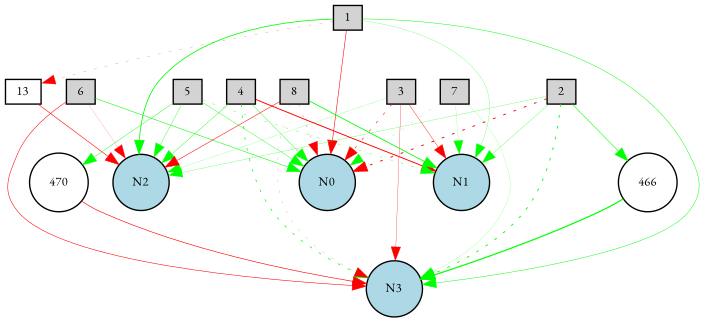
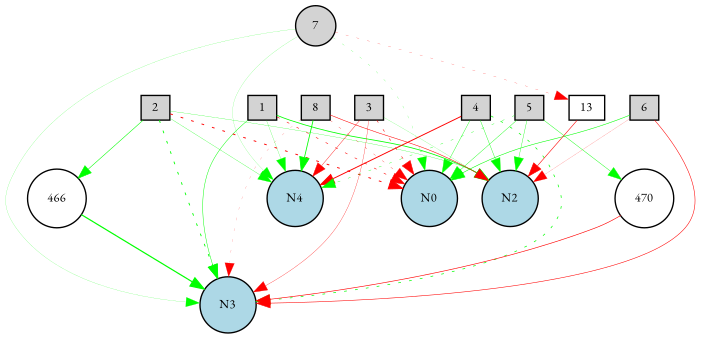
  digraph {
    fontname="EB Garamond"
    node [fillcolor=lightgray fontname="EB Garamond" fontsize=9 shape=box style=filled]
    edge [color=green fontname="EB Garamond" style=solid]
    1 [height=0.2 width=0.2]
    N0 [fillcolor=lightblue height=0.2 shape=circle width=0.2]
-   N1 [fillcolor=lightblue height=0.2 shape=circle width=0.2]
+   N1 [fillcolor=lightblue height=0.2 shape=circle width=0.2 label=N4]
    N2 [fillcolor=lightblue height=0.2 shape=circle width=0.2]
    N3 [fillcolor=lightblue height=0.2 shape=circle width=0.2]
    2 [height=0.2 width=0.2]
    n7 [fillcolor=white height=0.2 label=466 shape=circle width=0.2]
    3 [height=0.2 width=0.2]
    4 [height=0.2 width=0.2]
    5 [height=0.2 width=0.2]
    n11 [fillcolor=white height=0.2 label=470 shape=circle width=0.2]
    6 [height=0.2 width=0.2]
-   7 [height=0.2 width=0.2]
+   7 [height=0.2 shape=circle width=0.2]
    13 [fillcolor=white height=0.2 width=0.2]
    8 [height=0.2 width=0.2]
-   1 -> N0 [color=red penwidth=0.4048711516930694]
+   1 -> N0 [color=red penwidth=0.4048711516930694 style=dotted]
    1 -> N1 [penwidth=0.16132739052091827]
    1 -> N2 [penwidth=0.5791924968098892]
    1 -> N3 [penwidth=0.3360765514363474]
    2 -> N0 [color=red penwidth=0.684775716816986 style=dotted]
    2 -> N1 [penwidth=0.19383165602878188]
    2 -> N2 [penwidth=0.18080428704003587]
    2 -> N3 [penwidth=0.636212657197583 style=dotted]
    2 -> n7 [penwidth=0.3969977562023568]
    n7 -> N3 [penwidth=0.8692335662896761]
    3 -> N0 [color=red penwidth=0.4001927225719655 style=dotted]
    3 -> N1 [color=red penwidth=0.2745635469385054]
    3 -> N2 [penwidth=0.11641933922185049]
    3 -> N3 [color=red penwidth=0.20987785810445583]
    4 -> N0 [penwidth=0.28023972031343025]
    4 -> N1 [color=red penwidth=0.6936976019742789]
    4 -> N2 [penwidth=0.28266167373325324]
    4 -> N3 [penwidth=0.5071876923157712 style=dotted]
    5 -> N0 [penwidth=0.27765839936831815]
    5 -> N1 [penwidth=0.2537654159810613 style=dotted]
    5 -> N2 [penwidth=0.2552550096238443]
    5 -> n11 [penwidth=0.30000000000000004]
    n11 -> N3 [color=red penwidth=0.44896849219024937]
    6 -> N0 [penwidth=0.3949631013105315]
    6 -> N2 [color=red penwidth=0.10446979766300954]
    6 -> N3 [color=red penwidth=0.39314819003426704]
    7 -> N0 [penwidth=0.1288844878394282 style=dotted]
    7 -> N1 [penwidth=0.10447330201725691]
    7 -> N3 [penwidth=0.10867420302315665]
-   1 -> 13 [color=red penwidth=0.14503344700123783 style=dotted]
+   7 -> 13 [color=red penwidth=0.14503344700123783 style=dotted]
    13 -> N2 [color=red penwidth=0.41943807135129474]
    8 -> N0 [color=red penwidth=0.1848835973406322 style=dotted]
    8 -> N1 [penwidth=0.5971338403972869]
    8 -> N2 [color=red penwidth=0.38103885149021555]
    8 -> N3 [color=red penwidth=0.10279871558565877 style=dotted]
  }
